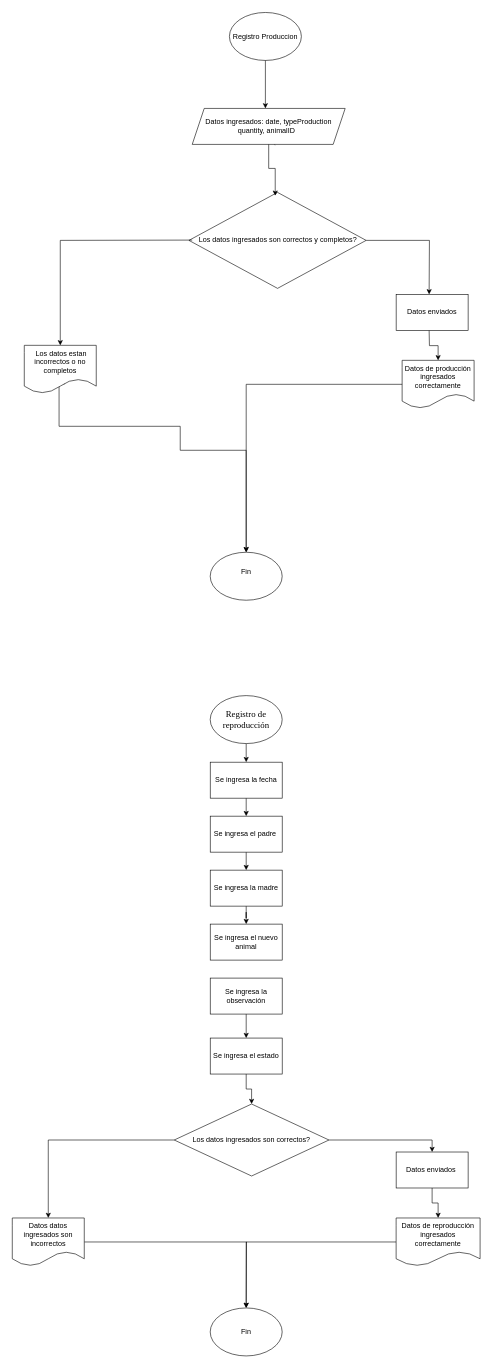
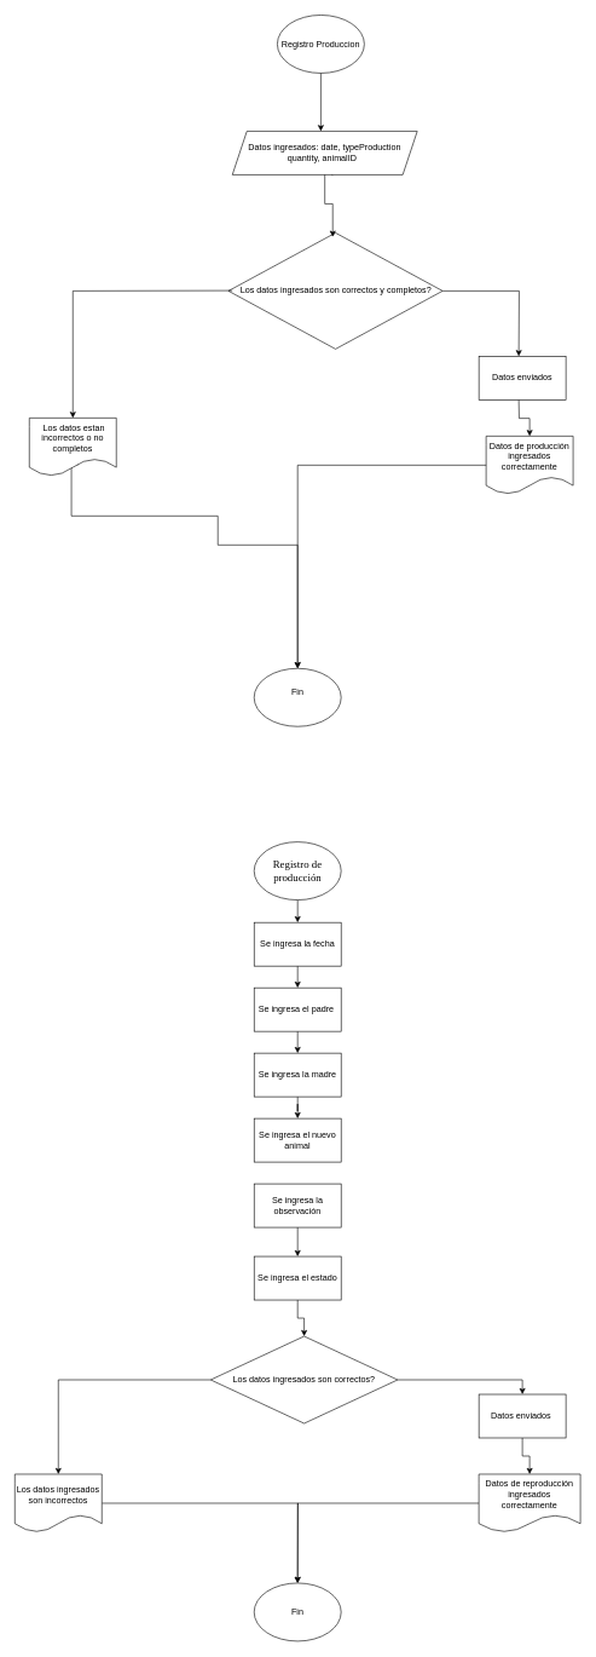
  <mxCell id="0" />
  <mxCell id="1" parent="0" />
  <mxCell id="2" value="&lt;font style=&quot;vertical-align: inherit;&quot;&gt;&lt;font style=&quot;vertical-align: inherit;&quot;&gt;Registro Produccion&lt;/font&gt;&lt;/font&gt;" style="ellipse;whiteSpace=wrap;html=1;" vertex="1" parent="1"><mxGeometry x="382" y="20" width="120" height="80" as="geometry" /></mxCell>
  <mxCell id="3" style="edgeStyle=orthogonalEdgeStyle;rounded=0;orthogonalLoop=1;jettySize=auto;html=1;exitX=1;exitY=0.5;exitDx=0;exitDy=0;entryX=0.5;entryY=0;entryDx=0;entryDy=0;" edge="1" parent="1" source="4"><mxGeometry relative="1" as="geometry"><mxPoint x="715" y="490" as="targetPoint" /></mxGeometry></mxCell>
  <mxCell id="4" value="&lt;div style=&quot;&quot;&gt;&lt;font style=&quot;vertical-align: inherit;&quot;&gt;&lt;font style=&quot;vertical-align: inherit;&quot;&gt;Los datos ingresados son correctos y completos?&lt;/font&gt;&lt;/font&gt;&lt;/div&gt;" style="rhombus;whiteSpace=wrap;html=1;align=center;" vertex="1" parent="1"><mxGeometry x="314.5" y="320" width="295.5" height="160" as="geometry" /></mxCell>
  <mxCell id="5" value="" style="endArrow=classic;html=1;rounded=0;exitX=0.5;exitY=1;exitDx=0;exitDy=0;" edge="1" parent="1" source="2"><mxGeometry width="50" height="50" relative="1" as="geometry"><mxPoint x="210" y="300" as="sourcePoint" /><mxPoint x="442" y="180" as="targetPoint" /></mxGeometry></mxCell>
  <mxCell id="6" value="" style="endArrow=classic;html=1;rounded=0;exitX=0.454;exitY=1.022;exitDx=0;exitDy=0;exitPerimeter=0;entryX=0.454;entryY=0.045;entryDx=0;entryDy=0;entryPerimeter=0;" edge="1" parent="1" target="9"><mxGeometry width="50" height="50" relative="1" as="geometry"><mxPoint x="458.04" y="241.32" as="sourcePoint" /><mxPoint x="440" y="300" as="targetPoint" /></mxGeometry></mxCell>
  <mxCell id="7" value="" style="endArrow=none;html=1;rounded=0;entryX=0;entryY=0.5;entryDx=0;entryDy=0;" edge="1" parent="1"><mxGeometry width="50" height="50" relative="1" as="geometry"><mxPoint x="100" y="400" as="sourcePoint" /><mxPoint x="320" y="399.5" as="targetPoint" /></mxGeometry></mxCell>
  <mxCell id="8" value="" style="endArrow=classic;html=1;rounded=0;entryX=0.5;entryY=0;entryDx=0;entryDy=0;" edge="1" parent="1" target="14"><mxGeometry width="50" height="50" relative="1" as="geometry"><mxPoint x="100" y="400" as="sourcePoint" /><mxPoint x="100" y="450" as="targetPoint" /></mxGeometry></mxCell>
  <mxCell id="9" value="Datos ingresados: date, typeProduction&lt;div&gt;quantity, animalID&amp;nbsp;&amp;nbsp;&lt;/div&gt;" style="shape=parallelogram;perimeter=parallelogramPerimeter;whiteSpace=wrap;html=1;fixedSize=1;" vertex="1" parent="1"><mxGeometry x="320" y="180" width="255" height="60" as="geometry" /></mxCell>
  <mxCell id="10" style="edgeStyle=orthogonalEdgeStyle;rounded=0;orthogonalLoop=1;jettySize=auto;html=1;exitX=0.5;exitY=1;exitDx=0;exitDy=0;entryX=0.487;entryY=0.035;entryDx=0;entryDy=0;entryPerimeter=0;" edge="1" parent="1" source="9" target="4"><mxGeometry relative="1" as="geometry" /></mxCell>
  <mxCell id="11" style="edgeStyle=orthogonalEdgeStyle;rounded=0;orthogonalLoop=1;jettySize=auto;html=1;exitX=0.5;exitY=1;exitDx=0;exitDy=0;entryX=0.5;entryY=0;entryDx=0;entryDy=0;" edge="1" parent="1" target="12"><mxGeometry relative="1" as="geometry"><mxPoint x="715" y="550" as="sourcePoint" /></mxGeometry></mxCell>
  <mxCell id="12" value="Datos de producción ingresados correctamente" style="shape=document;whiteSpace=wrap;html=1;boundedLbl=1;" vertex="1" parent="1"><mxGeometry x="670" y="600" width="120" height="80" as="geometry" /></mxCell>
  <mxCell id="13" style="edgeStyle=orthogonalEdgeStyle;rounded=0;orthogonalLoop=1;jettySize=auto;html=1;exitX=0.567;exitY=0.8;exitDx=0;exitDy=0;entryX=0.5;entryY=0;entryDx=0;entryDy=0;exitPerimeter=0;" edge="1" parent="1" source="14" target="15"><mxGeometry relative="1" as="geometry"><Array as="points"><mxPoint x="98" y="710" /><mxPoint x="300" y="710" /><mxPoint x="300" y="750" /><mxPoint x="410" y="750" /></Array></mxGeometry></mxCell>
  <mxCell id="14" value="&amp;nbsp;Los datos estan incorrectos o no completos" style="shape=document;whiteSpace=wrap;html=1;boundedLbl=1;" vertex="1" parent="1"><mxGeometry x="40" y="575" width="120" height="80" as="geometry" /></mxCell>
  <mxCell id="15" value="Fin&lt;div&gt;&lt;br&gt;&lt;/div&gt;" style="ellipse;whiteSpace=wrap;html=1;" vertex="1" parent="1"><mxGeometry x="350" y="920" width="120" height="80" as="geometry" /></mxCell>
  <mxCell id="16" style="edgeStyle=orthogonalEdgeStyle;rounded=0;orthogonalLoop=1;jettySize=auto;html=1;entryX=0.5;entryY=0;entryDx=0;entryDy=0;" edge="1" parent="1" source="12" target="15"><mxGeometry relative="1" as="geometry"><mxPoint x="410" y="910" as="targetPoint" /><mxPoint x="740" y="770" as="sourcePoint" /></mxGeometry></mxCell>
  <mxCell id="17" value="Datos enviados" style="rounded=0;whiteSpace=wrap;html=1;" vertex="1" parent="1"><mxGeometry x="660" y="490" width="120" height="60" as="geometry" /></mxCell>
  <mxCell id="18" style="edgeStyle=orthogonalEdgeStyle;rounded=0;orthogonalLoop=1;jettySize=auto;html=1;exitX=0.5;exitY=1;exitDx=0;exitDy=0;entryX=0.5;entryY=0;entryDx=0;entryDy=0;" edge="1" parent="1" source="19" target="21"><mxGeometry relative="1" as="geometry" /></mxCell>
- <mxCell id="19" value="&lt;span id=&quot;docs-internal-guid-d9bcc515-7fff-02f5-b1e7-fee0ed0a630b&quot;&gt;&lt;span style=&quot;font-size: 11pt; font-family: &amp;quot;Times New Roman&amp;quot;, serif; background-color: transparent; font-variant-numeric: normal; font-variant-east-asian: normal; font-variant-alternates: normal; font-variant-position: normal; vertical-align: baseline; white-space-collapse: preserve;&quot;&gt;Registro de reproducción&lt;/span&gt;&lt;/span&gt;" style="ellipse;whiteSpace=wrap;html=1;" vertex="1" parent="1"><mxGeometry x="350" y="1159" width="120" height="80" as="geometry" /></mxCell>
+ <mxCell id="19" value="&lt;span id=&quot;docs-internal-guid-d9bcc515-7fff-02f5-b1e7-fee0ed0a630b&quot;&gt;&lt;span style=&quot;font-size: 11pt; font-family: &amp;quot;Times New Roman&amp;quot;, serif; background-color: transparent; font-variant-numeric: normal; font-variant-east-asian: normal; font-variant-alternates: normal; font-variant-position: normal; vertical-align: baseline; white-space-collapse: preserve;&quot;&gt;Registro de producción&lt;/span&gt;&lt;/span&gt;" style="ellipse;whiteSpace=wrap;html=1;" vertex="1" parent="1"><mxGeometry x="350" y="1159" width="120" height="80" as="geometry" /></mxCell>
  <mxCell id="20" style="edgeStyle=orthogonalEdgeStyle;rounded=0;orthogonalLoop=1;jettySize=auto;html=1;exitX=0.5;exitY=1;exitDx=0;exitDy=0;entryX=0.5;entryY=0;entryDx=0;entryDy=0;" edge="1" parent="1" source="21" target="23"><mxGeometry relative="1" as="geometry" /></mxCell>
  <mxCell id="21" value="Se ingresa la fecha" style="rounded=0;whiteSpace=wrap;html=1;" vertex="1" parent="1"><mxGeometry x="350" y="1270" width="120" height="60" as="geometry" /></mxCell>
  <mxCell id="22" style="edgeStyle=orthogonalEdgeStyle;rounded=0;orthogonalLoop=1;jettySize=auto;html=1;exitX=0.5;exitY=1;exitDx=0;exitDy=0;entryX=0.5;entryY=0;entryDx=0;entryDy=0;" edge="1" parent="1" source="23" target="25"><mxGeometry relative="1" as="geometry" /></mxCell>
  <mxCell id="23" value="Se ingresa el padre&amp;nbsp;" style="rounded=0;whiteSpace=wrap;html=1;" vertex="1" parent="1"><mxGeometry x="350" y="1360" width="120" height="60" as="geometry" /></mxCell>
  <mxCell id="24" style="edgeStyle=orthogonalEdgeStyle;rounded=0;orthogonalLoop=1;jettySize=auto;html=1;exitX=0.5;exitY=1;exitDx=0;exitDy=0;" edge="1" parent="1" source="25" target="26"><mxGeometry relative="1" as="geometry" /></mxCell>
  <mxCell id="25" value="Se ingresa la madre" style="rounded=0;whiteSpace=wrap;html=1;" vertex="1" parent="1"><mxGeometry x="350" y="1450" width="120" height="60" as="geometry" /></mxCell>
  <mxCell id="26" value="Se ingresa el nuevo animal" style="rounded=0;whiteSpace=wrap;html=1;" vertex="1" parent="1"><mxGeometry x="350" y="1540" width="120" height="60" as="geometry" /></mxCell>
  <mxCell id="27" style="edgeStyle=orthogonalEdgeStyle;rounded=0;orthogonalLoop=1;jettySize=auto;html=1;exitX=0.5;exitY=1;exitDx=0;exitDy=0;entryX=0.5;entryY=0;entryDx=0;entryDy=0;" edge="1" parent="1" source="28" target="30"><mxGeometry relative="1" as="geometry" /></mxCell>
  <mxCell id="28" value="Se ingresa la observación" style="rounded=0;whiteSpace=wrap;html=1;" vertex="1" parent="1"><mxGeometry x="350" y="1630" width="120" height="60" as="geometry" /></mxCell>
  <mxCell id="29" style="edgeStyle=orthogonalEdgeStyle;rounded=0;orthogonalLoop=1;jettySize=auto;html=1;exitX=0.5;exitY=1;exitDx=0;exitDy=0;entryX=0.5;entryY=0;entryDx=0;entryDy=0;" edge="1" parent="1" source="30" target="33"><mxGeometry relative="1" as="geometry" /></mxCell>
  <mxCell id="30" value="Se ingresa el estado" style="rounded=0;whiteSpace=wrap;html=1;" vertex="1" parent="1"><mxGeometry x="350" y="1730" width="120" height="60" as="geometry" /></mxCell>
  <mxCell id="31" style="edgeStyle=orthogonalEdgeStyle;rounded=0;orthogonalLoop=1;jettySize=auto;html=1;exitX=0;exitY=0.5;exitDx=0;exitDy=0;entryX=0.5;entryY=0;entryDx=0;entryDy=0;" edge="1" parent="1" source="33" target="35"><mxGeometry relative="1" as="geometry" /></mxCell>
  <mxCell id="32" style="edgeStyle=orthogonalEdgeStyle;rounded=0;orthogonalLoop=1;jettySize=auto;html=1;exitX=1;exitY=0.5;exitDx=0;exitDy=0;entryX=0.5;entryY=0;entryDx=0;entryDy=0;" edge="1" parent="1" source="33" target="37"><mxGeometry relative="1" as="geometry" /></mxCell>
  <mxCell id="33" value="Los datos ingresados son correctos?" style="rhombus;whiteSpace=wrap;html=1;" vertex="1" parent="1"><mxGeometry x="290" y="1840" width="258" height="120" as="geometry" /></mxCell>
  <mxCell id="34" style="edgeStyle=orthogonalEdgeStyle;rounded=0;orthogonalLoop=1;jettySize=auto;html=1;exitX=1;exitY=0.5;exitDx=0;exitDy=0;" edge="1" parent="1" source="35"><mxGeometry relative="1" as="geometry"><mxPoint x="410" y="2180" as="targetPoint" /></mxGeometry></mxCell>
- <mxCell id="35" value="Datos datos ingresados son incorrectos" style="shape=document;whiteSpace=wrap;html=1;boundedLbl=1;" vertex="1" parent="1"><mxGeometry y="2030" width="120" height="80" as="geometry" x="20" /></mxCell>
+ <mxCell id="35" value="Los datos ingresados son incorrectos" style="shape=document;whiteSpace=wrap;html=1;boundedLbl=1;" vertex="1" parent="1"><mxGeometry y="2030" width="120" height="80" as="geometry" x="20" /></mxCell>
  <mxCell id="36" style="edgeStyle=orthogonalEdgeStyle;rounded=0;orthogonalLoop=1;jettySize=auto;html=1;exitX=0.5;exitY=1;exitDx=0;exitDy=0;entryX=0.5;entryY=0;entryDx=0;entryDy=0;" edge="1" parent="1" source="37" target="39"><mxGeometry relative="1" as="geometry" /></mxCell>
  <mxCell id="37" value="Datos enviados&amp;nbsp;" style="rounded=0;whiteSpace=wrap;html=1;" vertex="1" parent="1"><mxGeometry x="660" y="1920" width="120" height="60" as="geometry" /></mxCell>
  <mxCell id="38" style="edgeStyle=orthogonalEdgeStyle;rounded=0;orthogonalLoop=1;jettySize=auto;html=1;exitX=0;exitY=0.5;exitDx=0;exitDy=0;entryX=0.5;entryY=0;entryDx=0;entryDy=0;" edge="1" parent="1" source="39" target="40"><mxGeometry relative="1" as="geometry" /></mxCell>
  <mxCell id="39" value="Datos de reproducción ingresados correctamente" style="shape=document;whiteSpace=wrap;html=1;boundedLbl=1;" vertex="1" parent="1"><mxGeometry x="660" y="2030" width="140" height="80" as="geometry" /></mxCell>
  <mxCell id="40" value="Fin" style="ellipse;whiteSpace=wrap;html=1;" vertex="1" parent="1"><mxGeometry x="350" y="2180" width="120" height="80" as="geometry" /></mxCell>
